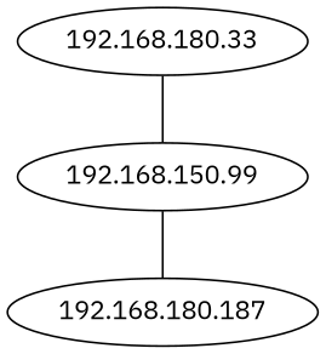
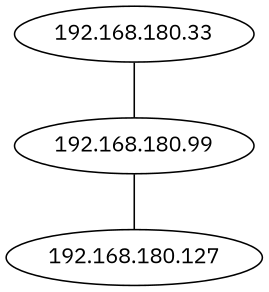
  graph {
    fontname="IBM Plex Sans"
    node [fontname="IBM Plex Sans"]
    edge [fontname="IBM Plex Sans"]
    "192.168.180.33"
-   "192.168.180.99" [label="192.168.150.99"]
-   "192.168.180.127" [label="192.168.180.187"]
+   "192.168.180.99"
+   "192.168.180.127"
    "192.168.180.33" -- "192.168.180.99"
    "192.168.180.99" -- "192.168.180.127"
  }
